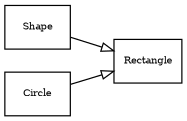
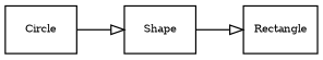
  digraph {
    fontsize=8
    rankdir=LR
    node [fontsize=8 shape=record]
    edge [arrowhead=empty fontsize=8]
    n1 [label="{Shape}"]
    n2 [label="{Rectangle}"]
    n3 [label="{Circle}"]
    n1 -> n2
-   n3 -> n2
+   n3 -> n1
  }
